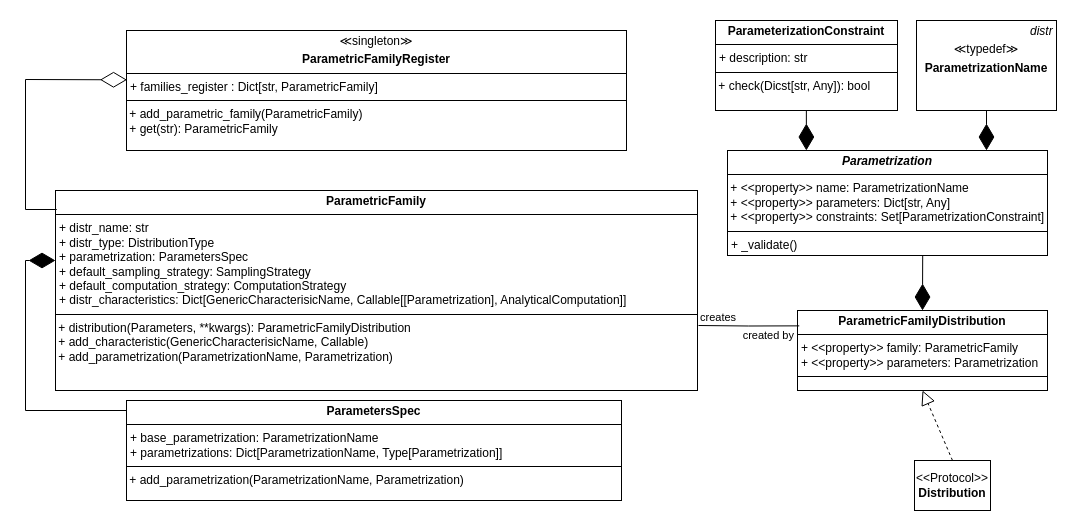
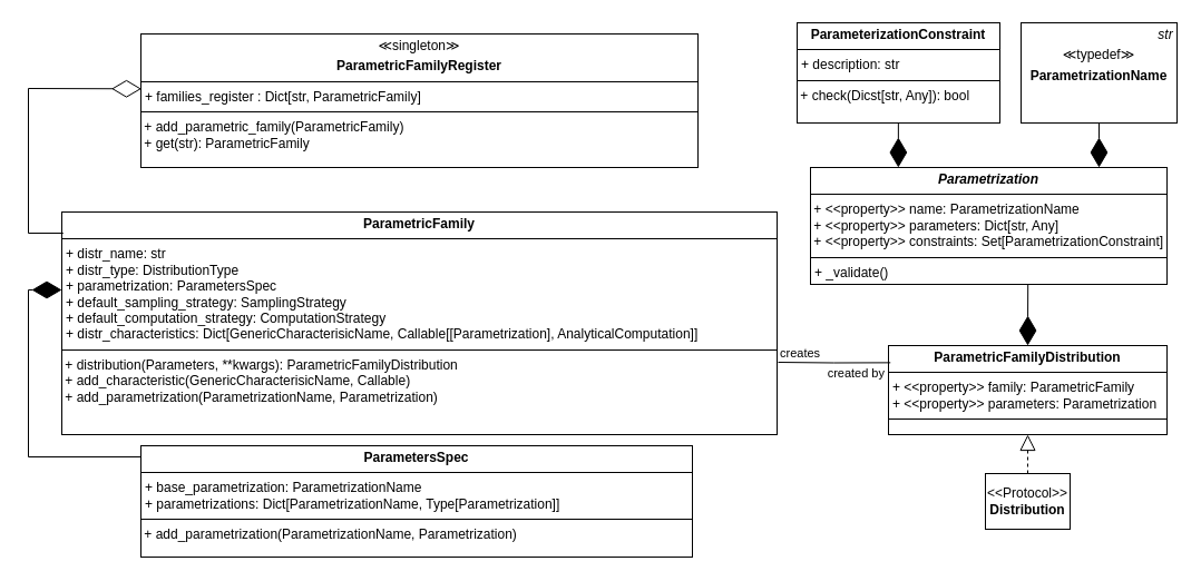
  <mxCell id="0" />
  <mxCell id="1" parent="0" />
  <mxCell id="2" value="&lt;p style=&quot;margin:0px;margin-top:4px;text-align:center;&quot;&gt;&lt;b&gt;ParametricFamily&lt;/b&gt;&lt;/p&gt;&lt;hr size=&quot;1&quot; style=&quot;border-style:solid;&quot;&gt;&lt;p style=&quot;margin:0px;margin-left:4px;&quot;&gt;&lt;span style=&quot;background-color: transparent; color: light-dark(rgb(0, 0, 0), rgb(255, 255, 255));&quot;&gt;+ distr_name: str&lt;/span&gt;&lt;/p&gt;&lt;p style=&quot;margin:0px;margin-left:4px;&quot;&gt;+ distr_type: DistributionType&lt;span style=&quot;background-color: transparent; color: light-dark(rgb(0, 0, 0), rgb(255, 255, 255));&quot;&gt;&lt;/span&gt;&lt;/p&gt;&lt;p style=&quot;margin:0px;margin-left:4px;&quot;&gt;+ parametrization: ParametersSpec&lt;/p&gt;&lt;p style=&quot;margin:0px;margin-left:4px;&quot;&gt;+ default_sampling_strategy: SamplingStrategy&lt;/p&gt;&lt;p style=&quot;margin:0px;margin-left:4px;&quot;&gt;+ default_computation_strategy: ComputationStrategy&lt;/p&gt;&lt;p style=&quot;margin:0px;margin-left:4px;&quot;&gt;&lt;span style=&quot;background-color: transparent; color: light-dark(rgb(0, 0, 0), rgb(255, 255, 255));&quot;&gt;+ distr_characteristics: Dict[GenericCharacterisicName,&amp;nbsp;&lt;/span&gt;&lt;span style=&quot;text-align: right; background-color: transparent; color: light-dark(rgb(0, 0, 0), rgb(255, 255, 255));&quot;&gt;Callable[[Parametrization], AnalyticalComputation]&lt;/span&gt;&lt;span style=&quot;background-color: transparent; color: light-dark(rgb(0, 0, 0), rgb(255, 255, 255));&quot;&gt;]&lt;/span&gt;&lt;/p&gt;&lt;hr size=&quot;1&quot; style=&quot;border-style:solid;&quot;&gt;&amp;nbsp;+ distribution(Parameters, **kwargs): ParametricFamilyDistribution&lt;div&gt;&lt;div&gt;&amp;nbsp;+ add_characteristic(GenericCharacterisicName, Callable&lt;span style=&quot;background-color: transparent; color: light-dark(rgb(0, 0, 0), rgb(255, 255, 255));&quot;&gt;)&lt;/span&gt;&lt;/div&gt;&lt;div&gt;&lt;span style=&quot;background-color: transparent; color: light-dark(rgb(0, 0, 0), rgb(255, 255, 255));&quot;&gt;&amp;nbsp;+ add_parametrization(&lt;/span&gt;&lt;span style=&quot;background-color: transparent; color: light-dark(rgb(0, 0, 0), rgb(255, 255, 255));&quot;&gt;ParametrizationName,&amp;nbsp;&lt;/span&gt;&lt;span style=&quot;background-color: transparent; color: light-dark(rgb(0, 0, 0), rgb(255, 255, 255));&quot;&gt;Parametrization)&lt;/span&gt;&lt;/div&gt;&lt;/div&gt;&lt;div&gt;&lt;br&gt;&lt;/div&gt;" style="verticalAlign=top;align=left;overflow=fill;html=1;whiteSpace=wrap;" parent="1" vertex="1"><mxGeometry x="50" y="190" width="642" height="200" as="geometry" /></mxCell>
  <mxCell id="3" value="&lt;p style=&quot;margin:0px;margin-top:4px;text-align:center;&quot;&gt;≪singleton≫&lt;/p&gt;&lt;p style=&quot;margin:0px;margin-top:4px;text-align:center;&quot;&gt;&lt;b&gt;ParametricFamilyRegister&lt;/b&gt;&lt;/p&gt;&lt;hr size=&quot;1&quot; style=&quot;border-style:solid;&quot;&gt;&lt;p style=&quot;margin:0px;margin-left:4px;&quot;&gt;+ families_register : Dict[str,&amp;nbsp;ParametricFamily]&lt;/p&gt;&lt;hr size=&quot;1&quot; style=&quot;border-style:solid;&quot;&gt;&lt;div&gt;&amp;nbsp;+ add_parametric_family(ParametricFamily)&lt;/div&gt;&lt;div&gt;&amp;nbsp;+ get(str):&amp;nbsp;&lt;span style=&quot;background-color: transparent; color: light-dark(rgb(0, 0, 0), rgb(255, 255, 255));&quot;&gt;ParametricFamily&lt;/span&gt;&lt;/div&gt;&lt;div&gt;&lt;br&gt;&lt;/div&gt;&lt;div&gt;&lt;br&gt;&lt;/div&gt;" style="verticalAlign=top;align=left;overflow=fill;html=1;whiteSpace=wrap;" parent="1" vertex="1"><mxGeometry x="121" y="30" width="500" height="120" as="geometry" /></mxCell>
  <mxCell id="4" value="&lt;p style=&quot;margin:0px;margin-top:4px;text-align:center;&quot;&gt;&lt;b&gt;ParametricFamilyDistribution&lt;/b&gt;&lt;/p&gt;&lt;hr size=&quot;1&quot; style=&quot;border-style:solid;&quot;&gt;&lt;p style=&quot;margin:0px;margin-left:4px;&quot;&gt;&lt;span style=&quot;background-color: transparent; color: light-dark(rgb(0, 0, 0), rgb(255, 255, 255));&quot;&gt;+ &amp;lt;&amp;lt;property&amp;gt;&amp;gt; family: ParametricFamily&lt;/span&gt;&lt;/p&gt;&lt;p style=&quot;margin:0px;margin-left:4px;&quot;&gt;&lt;span style=&quot;background-color: transparent; color: light-dark(rgb(0, 0, 0), rgb(255, 255, 255));&quot;&gt;+ &amp;lt;&amp;lt;property&amp;gt;&amp;gt; parameters: Parametrization&lt;/span&gt;&lt;/p&gt;&lt;hr size=&quot;1&quot; style=&quot;border-style:solid;&quot;&gt;&lt;div&gt;&lt;br&gt;&lt;/div&gt;" style="verticalAlign=top;align=left;overflow=fill;html=1;whiteSpace=wrap;" parent="1" vertex="1"><mxGeometry x="792" y="310" width="250" height="80" as="geometry" /></mxCell>
  <mxCell id="5" value="" style="ellipse;whiteSpace=wrap;html=1;align=center;aspect=fixed;fillColor=none;strokeColor=none;resizable=0;perimeter=centerPerimeter;rotatable=0;allowArrows=0;points=[];outlineConnect=1;" parent="1" vertex="1"><mxGeometry x="976" y="49" width="10" height="10" as="geometry" /></mxCell>
- <mxCell id="6" value="&amp;lt;&amp;lt;Protocol&amp;gt;&amp;gt;&lt;br&gt;&lt;b&gt;Distribution&lt;/b&gt;" style="html=1;whiteSpace=wrap;" parent="1" vertex="1"><mxGeometry x="909" y="460" width="76" height="50" as="geometry" /></mxCell>
+ <mxCell id="6" value="&amp;lt;&amp;lt;Protocol&amp;gt;&amp;gt;&lt;br&gt;&lt;b&gt;Distribution&lt;/b&gt;" style="html=1;whiteSpace=wrap;" parent="1" vertex="1"><mxGeometry x="879" y="425" width="76" height="50" as="geometry" /></mxCell>
  <mxCell id="7" value="&lt;p style=&quot;margin:0px;margin-top:4px;text-align:center;&quot;&gt;&lt;b&gt;ParametersSpec&lt;/b&gt;&lt;/p&gt;&lt;hr size=&quot;1&quot; style=&quot;border-style:solid;&quot;&gt;&lt;p style=&quot;margin:0px;margin-left:4px;&quot;&gt;&lt;span style=&quot;background-color: transparent; color: light-dark(rgb(0, 0, 0), rgb(255, 255, 255));&quot;&gt;+ base_parametrization: ParametrizationName&lt;/span&gt;&lt;/p&gt;&lt;p style=&quot;margin:0px;margin-left:4px;&quot;&gt;+ parametrizations: Dict[ParametrizationName, Type[Parametrization]]&lt;/p&gt;&lt;hr size=&quot;1&quot; style=&quot;border-style:solid;&quot;&gt;&lt;div&gt;&lt;div&gt;&lt;span style=&quot;background-color: transparent; color: light-dark(rgb(0, 0, 0), rgb(255, 255, 255));&quot;&gt;&amp;nbsp;+ add_parametrization(&lt;/span&gt;&lt;span style=&quot;background-color: transparent; color: light-dark(rgb(0, 0, 0), rgb(255, 255, 255));&quot;&gt;ParametrizationName,&amp;nbsp;&lt;/span&gt;&lt;span style=&quot;background-color: transparent; color: light-dark(rgb(0, 0, 0), rgb(255, 255, 255));&quot;&gt;Parametrization)&lt;/span&gt;&lt;/div&gt;&lt;/div&gt;&lt;div&gt;&lt;br&gt;&lt;/div&gt;" style="verticalAlign=top;align=left;overflow=fill;html=1;whiteSpace=wrap;" parent="1" vertex="1"><mxGeometry x="121" y="400" width="495" height="100" as="geometry" /></mxCell>
- <mxCell id="8" value="&lt;p style=&quot;text-align: right; margin: 4px 0px 0px;&quot;&gt;&lt;i&gt;distr&lt;/i&gt;&lt;i style=&quot;background-color: transparent; color: light-dark(rgb(0, 0, 0), rgb(255, 255, 255));&quot;&gt;&amp;nbsp;&lt;/i&gt;&lt;/p&gt;&lt;p style=&quot;margin:0px;margin-top:4px;text-align:center;&quot;&gt;&lt;span style=&quot;background-color: transparent; color: light-dark(rgb(0, 0, 0), rgb(255, 255, 255));&quot;&gt;≪typedef≫&lt;/span&gt;&lt;/p&gt;&lt;p style=&quot;margin:0px;margin-top:4px;text-align:center;&quot;&gt;&lt;span style=&quot;text-align: left;&quot;&gt;&lt;b&gt;ParametrizationName&lt;/b&gt;&lt;/span&gt;&lt;/p&gt;&lt;div&gt;&lt;br&gt;&lt;/div&gt;" style="verticalAlign=top;align=left;overflow=fill;html=1;whiteSpace=wrap;" parent="1" vertex="1"><mxGeometry x="911" y="20" width="140" height="90" as="geometry" /></mxCell>
+ <mxCell id="8" value="&lt;p style=&quot;text-align: right; margin: 4px 0px 0px;&quot;&gt;&lt;i&gt;str&lt;/i&gt;&lt;i style=&quot;background-color: transparent; color: light-dark(rgb(0, 0, 0), rgb(255, 255, 255));&quot;&gt;&amp;nbsp;&lt;/i&gt;&lt;/p&gt;&lt;p style=&quot;margin:0px;margin-top:4px;text-align:center;&quot;&gt;&lt;span style=&quot;background-color: transparent; color: light-dark(rgb(0, 0, 0), rgb(255, 255, 255));&quot;&gt;≪typedef≫&lt;/span&gt;&lt;/p&gt;&lt;p style=&quot;margin:0px;margin-top:4px;text-align:center;&quot;&gt;&lt;span style=&quot;text-align: left;&quot;&gt;&lt;b&gt;ParametrizationName&lt;/b&gt;&lt;/span&gt;&lt;/p&gt;&lt;div&gt;&lt;br&gt;&lt;/div&gt;" style="verticalAlign=top;align=left;overflow=fill;html=1;whiteSpace=wrap;" parent="1" vertex="1"><mxGeometry x="911" y="20" width="140" height="90" as="geometry" /></mxCell>
  <mxCell id="9" value="&lt;p style=&quot;margin: 4px 0px 0px; text-align: center;&quot;&gt;&lt;b&gt;&lt;i&gt;Parametrization&lt;/i&gt;&lt;/b&gt;&lt;/p&gt;&lt;hr style=&quot;border-style: solid;&quot; size=&quot;1&quot;&gt;&lt;div&gt;&amp;nbsp;+ &amp;lt;&amp;lt;property&amp;gt;&amp;gt; name: ParametrizationName&lt;/div&gt;&lt;div&gt;&amp;nbsp;+ &amp;lt;&amp;lt;property&amp;gt;&amp;gt; parameters: Dict[str, Any]&lt;/div&gt;&lt;div&gt;&amp;nbsp;+ &amp;lt;&amp;lt;property&amp;gt;&amp;gt; constraints: Set[ParametrizationConstraint]&lt;/div&gt;&lt;hr size=&quot;1&quot; style=&quot;border-style:solid;&quot;&gt;&lt;p style=&quot;margin:0px;margin-left:4px;&quot;&gt;+ _validate()&lt;/p&gt;" style="verticalAlign=top;align=left;overflow=fill;html=1;whiteSpace=wrap;" parent="1" vertex="1"><mxGeometry x="722" y="150" width="320" height="105" as="geometry" /></mxCell>
  <mxCell id="10" value="&lt;p style=&quot;margin:0px;margin-top:4px;text-align:center;&quot;&gt;&lt;b&gt;ParameterizationConstraint&lt;/b&gt;&lt;/p&gt;&lt;hr size=&quot;1&quot; style=&quot;border-style:solid;&quot;&gt;&lt;p style=&quot;margin:0px;margin-left:4px;&quot;&gt;&lt;span style=&quot;background-color: transparent; color: light-dark(rgb(0, 0, 0), rgb(255, 255, 255));&quot;&gt;+ description: str&lt;/span&gt;&lt;/p&gt;&lt;hr size=&quot;1&quot; style=&quot;border-style:solid;&quot;&gt;&lt;div&gt;&lt;div&gt;&amp;nbsp;+ check(Dicst[str, Any]): bool&lt;/div&gt;&lt;/div&gt;" style="verticalAlign=top;align=left;overflow=fill;html=1;whiteSpace=wrap;" parent="1" vertex="1"><mxGeometry x="710" y="20" width="182" height="90" as="geometry" /></mxCell>
  <mxCell id="11" value="" style="endArrow=diamondThin;endFill=1;endSize=24;html=1;rounded=0;exitX=0;exitY=0.1;exitDx=0;exitDy=0;exitPerimeter=0;" edge="1" parent="1" source="7"><mxGeometry width="160" relative="1" as="geometry"><mxPoint x="30" y="450" as="sourcePoint" /><mxPoint x="50" y="260" as="targetPoint" /><Array as="points"><mxPoint x="20" y="410" /><mxPoint x="20" y="260" /></Array></mxGeometry></mxCell>
  <mxCell id="12" value="" style="endArrow=diamondThin;endFill=0;endSize=24;html=1;rounded=0;exitX=0.002;exitY=0.095;exitDx=0;exitDy=0;exitPerimeter=0;entryX=0.001;entryY=0.411;entryDx=0;entryDy=0;entryPerimeter=0;" edge="1" parent="1" source="2" target="3"><mxGeometry width="160" relative="1" as="geometry"><mxPoint x="-110" y="79" as="sourcePoint" /><mxPoint x="50" y="79" as="targetPoint" /><Array as="points"><mxPoint x="20" y="209" /><mxPoint x="20" y="79" /></Array></mxGeometry></mxCell>
  <mxCell id="13" value="" style="endArrow=diamondThin;endFill=1;endSize=24;html=1;rounded=0;exitX=0.5;exitY=1;exitDx=0;exitDy=0;" edge="1" parent="1" source="8"><mxGeometry width="160" relative="1" as="geometry"><mxPoint x="816" y="140" as="sourcePoint" /><mxPoint x="981" y="150" as="targetPoint" /></mxGeometry></mxCell>
  <mxCell id="14" value="" style="endArrow=diamondThin;endFill=1;endSize=24;html=1;rounded=0;exitX=0.5;exitY=1;exitDx=0;exitDy=0;" edge="1" parent="1"><mxGeometry width="160" relative="1" as="geometry"><mxPoint x="800.87" y="110" as="sourcePoint" /><mxPoint x="800.87" y="150" as="targetPoint" /></mxGeometry></mxCell>
  <mxCell id="15" value="" style="endArrow=diamondThin;endFill=1;endSize=24;html=1;rounded=0;entryX=0.5;entryY=0;entryDx=0;entryDy=0;exitX=0.61;exitY=1.002;exitDx=0;exitDy=0;exitPerimeter=0;" edge="1" parent="1" source="9" target="4"><mxGeometry width="160" relative="1" as="geometry"><mxPoint x="917" y="260" as="sourcePoint" /><mxPoint x="846.62" y="295" as="targetPoint" /></mxGeometry></mxCell>
  <mxCell id="16" value="" style="endArrow=none;html=1;edgeStyle=orthogonalEdgeStyle;rounded=0;entryX=0.007;entryY=0.192;entryDx=0;entryDy=0;entryPerimeter=0;" edge="1" parent="1" target="4"><mxGeometry relative="1" as="geometry"><mxPoint x="693" y="325" as="sourcePoint" /><mxPoint x="735" y="360" as="targetPoint" /></mxGeometry></mxCell>
  <mxCell id="17" value="creates" style="edgeLabel;resizable=0;html=1;align=left;verticalAlign=bottom;" connectable="0" vertex="1" parent="16"><mxGeometry x="-1" relative="1" as="geometry" /></mxCell>
  <mxCell id="18" value="created by" style="edgeLabel;resizable=0;html=1;align=right;verticalAlign=bottom;" connectable="0" vertex="1" parent="16"><mxGeometry x="1" relative="1" as="geometry"><mxPoint x="-5" y="18" as="offset" /></mxGeometry></mxCell>
  <mxCell id="19" value="" style="endArrow=block;dashed=1;endFill=0;endSize=12;html=1;rounded=0;exitX=0.5;exitY=0;exitDx=0;exitDy=0;entryX=0.5;entryY=1;entryDx=0;entryDy=0;" edge="1" parent="1" source="6" target="4"><mxGeometry width="160" relative="1" as="geometry"><mxPoint x="763" y="390" as="sourcePoint" /><mxPoint x="923" y="390" as="targetPoint" /></mxGeometry></mxCell>
